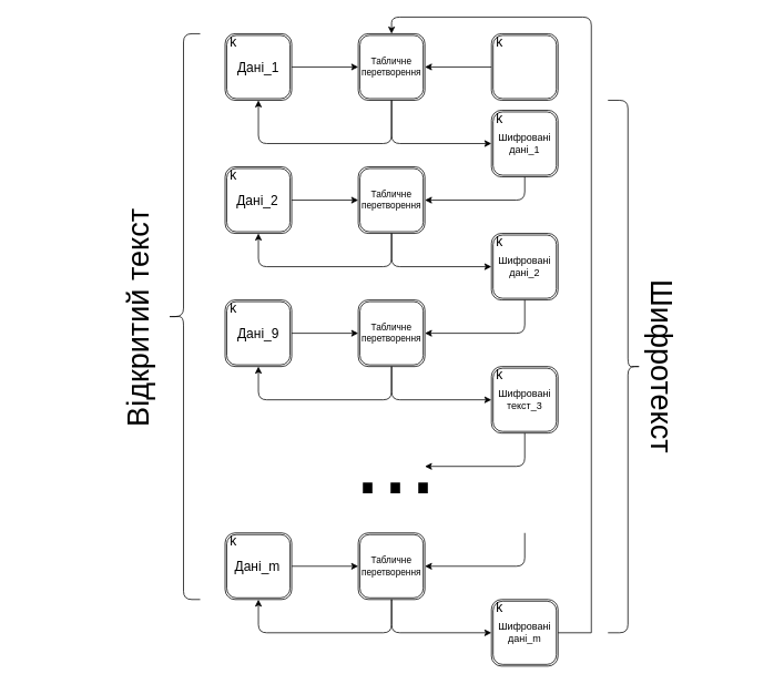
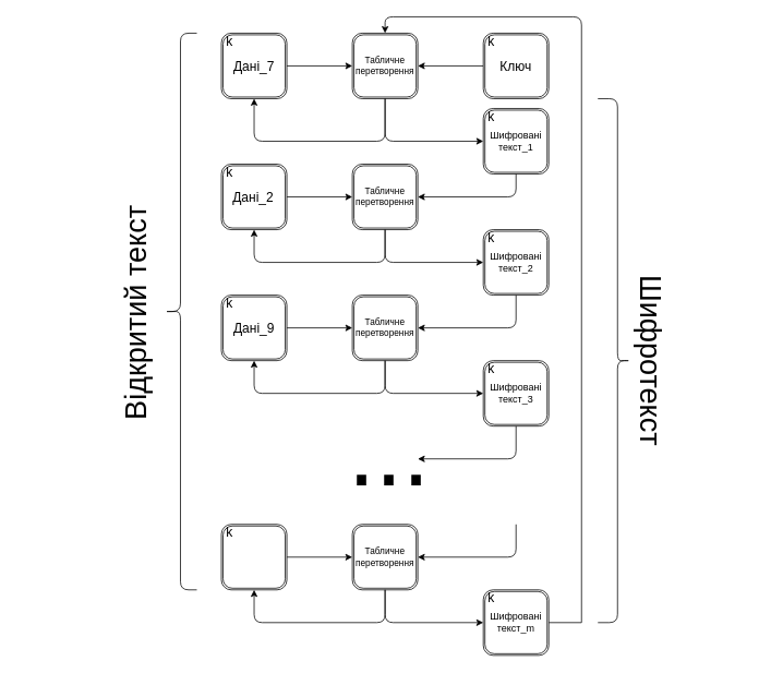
  <mxCell id="0" />
  <mxCell id="1" parent="0" />
  <mxCell id="2" value="" style="edgeStyle=orthogonalEdgeStyle;rounded=0;orthogonalLoop=1;jettySize=auto;html=1;" edge="1" parent="1" source="3" target="5"><mxGeometry relative="1" as="geometry" /></mxCell>
  <mxCell id="3" value="" style="shape=ext;double=1;rounded=1;whiteSpace=wrap;html=1;" vertex="1" parent="1"><mxGeometry x="270" y="40" width="80" height="80" as="geometry" /></mxCell>
  <mxCell id="4" value="" style="edgeStyle=orthogonalEdgeStyle;rounded=0;orthogonalLoop=1;jettySize=auto;html=1;entryX=1;entryY=0.5;entryDx=0;entryDy=0;exitX=0;exitY=0.5;exitDx=0;exitDy=0;" edge="1" parent="1" source="6" target="5"><mxGeometry relative="1" as="geometry"><mxPoint x="550" y="120" as="sourcePoint" /></mxGeometry></mxCell>
  <mxCell id="5" value="" style="shape=ext;double=1;rounded=1;whiteSpace=wrap;html=1;" vertex="1" parent="1"><mxGeometry x="430" y="40" width="80" height="80" as="geometry" /></mxCell>
  <mxCell id="6" value="" style="shape=ext;double=1;rounded=1;whiteSpace=wrap;html=1;" vertex="1" parent="1"><mxGeometry x="590" y="40" width="80" height="80" as="geometry" /></mxCell>
  <mxCell id="7" value="" style="edgeStyle=elbowEdgeStyle;elbow=horizontal;endArrow=classic;html=1;exitX=0.5;exitY=1;exitDx=0;exitDy=0;" edge="1" parent="1" source="5" target="8"><mxGeometry width="50" height="50" relative="1" as="geometry"><mxPoint x="270" y="190" as="sourcePoint" /><mxPoint x="590" y="160" as="targetPoint" /><Array as="points"><mxPoint x="470" y="172" /><mxPoint x="529" y="172" /><mxPoint x="470" y="160" /></Array></mxGeometry></mxCell>
  <mxCell id="8" value="" style="shape=ext;double=1;rounded=1;whiteSpace=wrap;html=1;" vertex="1" parent="1"><mxGeometry x="590" y="132" width="80" height="80" as="geometry" /></mxCell>
  <mxCell id="9" value="" style="edgeStyle=segmentEdgeStyle;endArrow=classic;html=1;entryX=0.5;entryY=1;entryDx=0;entryDy=0;exitX=0.5;exitY=1;exitDx=0;exitDy=0;" edge="1" parent="1" source="5" target="3"><mxGeometry width="50" height="50" relative="1" as="geometry"><mxPoint x="270" y="270" as="sourcePoint" /><mxPoint x="320" y="220" as="targetPoint" /><Array as="points"><mxPoint x="470" y="172" /><mxPoint x="310" y="172" /></Array></mxGeometry></mxCell>
  <mxCell id="10" value="" style="edgeStyle=orthogonalEdgeStyle;rounded=0;orthogonalLoop=1;jettySize=auto;html=1;" edge="1" parent="1" source="11" target="12"><mxGeometry relative="1" as="geometry" /></mxCell>
  <mxCell id="11" value="" style="shape=ext;double=1;rounded=1;whiteSpace=wrap;html=1;" vertex="1" parent="1"><mxGeometry x="270" y="200" width="80" height="80" as="geometry" /></mxCell>
  <mxCell id="12" value="" style="shape=ext;double=1;rounded=1;whiteSpace=wrap;html=1;" vertex="1" parent="1"><mxGeometry x="430" y="200" width="80" height="80" as="geometry" /></mxCell>
  <mxCell id="13" value="" style="edgeStyle=elbowEdgeStyle;elbow=horizontal;endArrow=classic;html=1;exitX=0.5;exitY=1;exitDx=0;exitDy=0;" edge="1" parent="1" source="12" target="14"><mxGeometry width="50" height="50" relative="1" as="geometry"><mxPoint x="270" y="350" as="sourcePoint" /><mxPoint x="590" y="320" as="targetPoint" /><Array as="points"><mxPoint x="470" y="320" /></Array></mxGeometry></mxCell>
  <mxCell id="14" value="" style="shape=ext;double=1;rounded=1;whiteSpace=wrap;html=1;" vertex="1" parent="1"><mxGeometry x="590" y="280" width="80" height="80" as="geometry" /></mxCell>
  <mxCell id="15" value="" style="edgeStyle=segmentEdgeStyle;endArrow=classic;html=1;entryX=0.5;entryY=1;entryDx=0;entryDy=0;exitX=0.5;exitY=1;exitDx=0;exitDy=0;" edge="1" parent="1" source="12" target="11"><mxGeometry width="50" height="50" relative="1" as="geometry"><mxPoint x="270" y="430" as="sourcePoint" /><mxPoint x="320" y="380" as="targetPoint" /><Array as="points"><mxPoint x="470" y="320" /><mxPoint x="310" y="320" /></Array></mxGeometry></mxCell>
  <mxCell id="16" value="" style="edgeStyle=segmentEdgeStyle;endArrow=classic;html=1;entryX=1;entryY=0.5;entryDx=0;entryDy=0;exitX=0.5;exitY=1;exitDx=0;exitDy=0;" edge="1" parent="1" source="8" target="12"><mxGeometry width="50" height="50" relative="1" as="geometry"><mxPoint x="270" y="430" as="sourcePoint" /><mxPoint x="320" y="380" as="targetPoint" /><Array as="points"><mxPoint x="630" y="240" /></Array></mxGeometry></mxCell>
  <mxCell id="17" value="" style="edgeStyle=orthogonalEdgeStyle;rounded=0;orthogonalLoop=1;jettySize=auto;html=1;" edge="1" parent="1" source="18" target="19"><mxGeometry relative="1" as="geometry" /></mxCell>
  <mxCell id="18" value="" style="shape=ext;double=1;rounded=1;whiteSpace=wrap;html=1;" vertex="1" parent="1"><mxGeometry x="270" y="360" width="80" height="80" as="geometry" /></mxCell>
  <mxCell id="19" value="" style="shape=ext;double=1;rounded=1;whiteSpace=wrap;html=1;" vertex="1" parent="1"><mxGeometry x="430" y="360" width="80" height="80" as="geometry" /></mxCell>
  <mxCell id="20" value="" style="edgeStyle=elbowEdgeStyle;elbow=horizontal;endArrow=classic;html=1;exitX=0.5;exitY=1;exitDx=0;exitDy=0;" edge="1" parent="1" source="19" target="21"><mxGeometry width="50" height="50" relative="1" as="geometry"><mxPoint x="270" y="510" as="sourcePoint" /><mxPoint x="590" y="480" as="targetPoint" /><Array as="points"><mxPoint x="470" y="480" /></Array></mxGeometry></mxCell>
  <mxCell id="21" value="" style="shape=ext;double=1;rounded=1;whiteSpace=wrap;html=1;" vertex="1" parent="1"><mxGeometry x="590" y="440" width="80" height="80" as="geometry" /></mxCell>
  <mxCell id="22" value="" style="edgeStyle=segmentEdgeStyle;endArrow=classic;html=1;entryX=0.5;entryY=1;entryDx=0;entryDy=0;exitX=0.5;exitY=1;exitDx=0;exitDy=0;" edge="1" parent="1" source="19" target="18"><mxGeometry width="50" height="50" relative="1" as="geometry"><mxPoint x="270" y="590" as="sourcePoint" /><mxPoint x="320" y="540" as="targetPoint" /><Array as="points"><mxPoint x="470" y="480" /><mxPoint x="310" y="480" /></Array></mxGeometry></mxCell>
  <mxCell id="23" value="" style="edgeStyle=segmentEdgeStyle;endArrow=classic;html=1;entryX=1;entryY=0.5;entryDx=0;entryDy=0;exitX=0.5;exitY=1;exitDx=0;exitDy=0;" edge="1" parent="1" target="19"><mxGeometry width="50" height="50" relative="1" as="geometry"><mxPoint x="630" y="360" as="sourcePoint" /><mxPoint x="320" y="540" as="targetPoint" /><Array as="points"><mxPoint x="630" y="400" /></Array></mxGeometry></mxCell>
  <mxCell id="24" value="" style="edgeStyle=segmentEdgeStyle;endArrow=classic;html=1;exitX=0.5;exitY=1;exitDx=0;exitDy=0;" edge="1" parent="1" source="21"><mxGeometry width="50" height="50" relative="1" as="geometry"><mxPoint x="270" y="590" as="sourcePoint" /><mxPoint x="510" y="560" as="targetPoint" /><Array as="points"><mxPoint x="630" y="560" /></Array></mxGeometry></mxCell>
  <mxCell id="25" value="..." style="text;html=1;strokeColor=none;fillColor=none;align=center;verticalAlign=middle;whiteSpace=wrap;rounded=0;fontSize=120;" vertex="1" parent="1"><mxGeometry x="390" y="520" width="170" height="60" as="geometry" /></mxCell>
  <mxCell id="26" value="" style="edgeStyle=orthogonalEdgeStyle;rounded=0;orthogonalLoop=1;jettySize=auto;html=1;" edge="1" parent="1" source="27" target="28"><mxGeometry relative="1" as="geometry" /></mxCell>
  <mxCell id="27" value="" style="shape=ext;double=1;rounded=1;whiteSpace=wrap;html=1;" vertex="1" parent="1"><mxGeometry x="270" y="640" width="80" height="80" as="geometry" /></mxCell>
  <mxCell id="28" value="" style="shape=ext;double=1;rounded=1;whiteSpace=wrap;html=1;" vertex="1" parent="1"><mxGeometry x="430" y="640" width="80" height="80" as="geometry" /></mxCell>
  <mxCell id="29" value="" style="edgeStyle=elbowEdgeStyle;elbow=horizontal;endArrow=classic;html=1;exitX=0.5;exitY=1;exitDx=0;exitDy=0;" edge="1" parent="1" source="28" target="30"><mxGeometry width="50" height="50" relative="1" as="geometry"><mxPoint x="270" y="790" as="sourcePoint" /><mxPoint x="590" y="760" as="targetPoint" /><Array as="points"><mxPoint x="470" y="760" /></Array></mxGeometry></mxCell>
  <mxCell id="30" value="" style="shape=ext;double=1;rounded=1;whiteSpace=wrap;html=1;" vertex="1" parent="1"><mxGeometry x="590" y="720" width="80" height="80" as="geometry" /></mxCell>
  <mxCell id="31" value="" style="edgeStyle=segmentEdgeStyle;endArrow=classic;html=1;entryX=0.5;entryY=1;entryDx=0;entryDy=0;exitX=0.5;exitY=1;exitDx=0;exitDy=0;" edge="1" parent="1" source="28" target="27"><mxGeometry width="50" height="50" relative="1" as="geometry"><mxPoint x="270" y="870" as="sourcePoint" /><mxPoint x="320" y="820" as="targetPoint" /><Array as="points"><mxPoint x="470" y="760" /><mxPoint x="310" y="760" /></Array></mxGeometry></mxCell>
  <mxCell id="32" value="" style="edgeStyle=segmentEdgeStyle;endArrow=classic;html=1;entryX=1;entryY=0.5;entryDx=0;entryDy=0;exitX=0.5;exitY=1;exitDx=0;exitDy=0;" edge="1" parent="1" target="28"><mxGeometry width="50" height="50" relative="1" as="geometry"><mxPoint x="630" y="640" as="sourcePoint" /><mxPoint x="320" y="820" as="targetPoint" /><Array as="points"><mxPoint x="630" y="680" /></Array></mxGeometry></mxCell>
  <mxCell id="33" value="" style="edgeStyle=elbowEdgeStyle;elbow=vertical;endArrow=classic;html=1;fontSize=120;entryX=0.5;entryY=0;entryDx=0;entryDy=0;" edge="1" parent="1" target="5"><mxGeometry width="50" height="50" relative="1" as="geometry"><mxPoint x="710" y="760" as="sourcePoint" /><mxPoint x="810" y="380" as="targetPoint" /><Array as="points"><mxPoint x="570" y="20" /><mxPoint x="710" y="230" /><mxPoint x="700" y="230" /><mxPoint x="540" y="90" /></Array></mxGeometry></mxCell>
  <mxCell id="34" value="" style="endArrow=none;html=1;fontSize=120;exitX=1;exitY=0.5;exitDx=0;exitDy=0;" edge="1" parent="1" source="30"><mxGeometry width="50" height="50" relative="1" as="geometry"><mxPoint x="270" y="830" as="sourcePoint" /><mxPoint x="710" y="760" as="targetPoint" /></mxGeometry></mxCell>
- <mxCell id="35" value="Дані_1" style="text;html=1;strokeColor=none;fillColor=none;align=center;verticalAlign=middle;whiteSpace=wrap;rounded=0;fontSize=16;" vertex="1" parent="1"><mxGeometry x="290" y="70" width="40" height="20" as="geometry" /></mxCell>
+ <mxCell id="35" value="Дані_7" style="text;html=1;strokeColor=none;fillColor=none;align=center;verticalAlign=middle;whiteSpace=wrap;rounded=0;fontSize=16;" vertex="1" parent="1"><mxGeometry x="290" y="70" width="40" height="20" as="geometry" /></mxCell>
  <mxCell id="36" value="Дані_2&lt;span style=&quot;color: rgba(0 , 0 , 0 , 0) ; font-family: monospace ; font-size: 0px ; white-space: nowrap&quot;&gt;%3CmxGraphModel%3E%3Croot%3E%3CmxCell%20id%3D%220%22%2F%3E%3CmxCell%20id%3D%221%22%20parent%3D%220%22%2F%3E%3CmxCell%20id%3D%222%22%20value%3D%22%D0%94%D0%B0%D0%BD%D1%96_1%22%20style%3D%22text%3Bhtml%3D1%3BstrokeColor%3Dnone%3BfillColor%3Dnone%3Balign%3Dcenter%3BverticalAlign%3Dmiddle%3BwhiteSpace%3Dwrap%3Brounded%3D0%3BfontSize%3D16%3B%22%20vertex%3D%221%22%20parent%3D%221%22%3E%3CmxGeometry%20x%3D%2260%22%20y%3D%2270%22%20width%3D%2240%22%20height%3D%2220%22%20as%3D%22geometry%22%2F%3E%3C%2FmxCell%3E%3C%2Froot%3E%3C%2FmxGraphModel%3E&lt;/span&gt;" style="text;html=1;strokeColor=none;fillColor=none;align=center;verticalAlign=middle;whiteSpace=wrap;rounded=0;fontSize=16;" vertex="1" parent="1"><mxGeometry x="289" y="230" width="40" height="20" as="geometry" /></mxCell>
  <mxCell id="37" value="Дані_9" style="text;html=1;strokeColor=none;fillColor=none;align=center;verticalAlign=middle;whiteSpace=wrap;rounded=0;fontSize=16;" vertex="1" parent="1"><mxGeometry x="290" y="390" width="40" height="20" as="geometry" /></mxCell>
- <mxCell id="38" value="Дані_m" style="text;html=1;strokeColor=none;fillColor=none;align=center;verticalAlign=middle;whiteSpace=wrap;rounded=0;fontSize=16;" vertex="1" parent="1"><mxGeometry x="289" y="670" width="40" height="20" as="geometry" /></mxCell>
  <mxCell id="39" value="Табличне перетворення" style="text;html=1;strokeColor=none;fillColor=none;align=center;verticalAlign=middle;whiteSpace=wrap;rounded=0;fontSize=11;" vertex="1" parent="1"><mxGeometry x="450" y="60" width="40" height="40" as="geometry" /></mxCell>
  <mxCell id="40" value="Табличне перетворення" style="text;html=1;strokeColor=none;fillColor=none;align=center;verticalAlign=middle;whiteSpace=wrap;rounded=0;fontSize=11;" vertex="1" parent="1"><mxGeometry x="450" y="220" width="40" height="40" as="geometry" /></mxCell>
  <mxCell id="41" value="Табличне перетворення" style="text;html=1;strokeColor=none;fillColor=none;align=center;verticalAlign=middle;whiteSpace=wrap;rounded=0;fontSize=11;" vertex="1" parent="1"><mxGeometry x="450" y="380" width="40" height="40" as="geometry" /></mxCell>
  <mxCell id="42" value="Табличне перетворення" style="text;html=1;strokeColor=none;fillColor=none;align=center;verticalAlign=middle;whiteSpace=wrap;rounded=0;fontSize=11;" vertex="1" parent="1"><mxGeometry x="450" y="660" width="40" height="40" as="geometry" /></mxCell>
- <mxCell id="44" value="Шифровані дані_1" style="text;html=1;strokeColor=none;fillColor=none;align=center;verticalAlign=middle;whiteSpace=wrap;rounded=0;fontSize=12;" vertex="1" parent="1"><mxGeometry x="590" y="147" width="80" height="50" as="geometry" /></mxCell>
- <mxCell id="45" value="Шифровані дані_2" style="text;html=1;strokeColor=none;fillColor=none;align=center;verticalAlign=middle;whiteSpace=wrap;rounded=0;fontSize=12;" vertex="1" parent="1"><mxGeometry x="590" y="295" width="80" height="50" as="geometry" /></mxCell>
+ <mxCell id="43" value="Ключ" style="text;html=1;strokeColor=none;fillColor=none;align=center;verticalAlign=middle;whiteSpace=wrap;rounded=0;fontSize=16;" vertex="1" parent="1"><mxGeometry x="610" y="70" width="40" height="20" as="geometry" /></mxCell>
+ <mxCell id="44" value="Шифровані текст_1" style="text;html=1;strokeColor=none;fillColor=none;align=center;verticalAlign=middle;whiteSpace=wrap;rounded=0;fontSize=12;" vertex="1" parent="1"><mxGeometry x="590" y="147" width="80" height="50" as="geometry" /></mxCell>
+ <mxCell id="45" value="Шифровані текст_2" style="text;html=1;strokeColor=none;fillColor=none;align=center;verticalAlign=middle;whiteSpace=wrap;rounded=0;fontSize=12;" vertex="1" parent="1"><mxGeometry x="590" y="295" width="80" height="50" as="geometry" /></mxCell>
  <mxCell id="46" value="Шифровані текст_3" style="text;html=1;strokeColor=none;fillColor=none;align=center;verticalAlign=middle;whiteSpace=wrap;rounded=0;fontSize=12;" vertex="1" parent="1"><mxGeometry x="590" y="455" width="80" height="50" as="geometry" /></mxCell>
- <mxCell id="47" value="Шифровані дані_m" style="text;html=1;strokeColor=none;fillColor=none;align=center;verticalAlign=middle;whiteSpace=wrap;rounded=0;fontSize=12;" vertex="1" parent="1"><mxGeometry x="590" y="735" width="80" height="50" as="geometry" /></mxCell>
+ <mxCell id="47" value="Шифровані текст_m" style="text;html=1;strokeColor=none;fillColor=none;align=center;verticalAlign=middle;whiteSpace=wrap;rounded=0;fontSize=12;" vertex="1" parent="1"><mxGeometry x="590" y="735" width="80" height="50" as="geometry" /></mxCell>
  <mxCell id="48" value="" style="shape=curlyBracket;whiteSpace=wrap;html=1;rounded=1;fillColor=#000000;fontSize=12;direction=west;size=0.4;" vertex="1" parent="1"><mxGeometry x="730" y="120" width="40" height="640" as="geometry" /></mxCell>
  <mxCell id="49" value="Шифротекст" style="text;html=1;strokeColor=none;fillColor=none;align=center;verticalAlign=middle;whiteSpace=wrap;rounded=0;fontSize=36;rotation=90;" vertex="1" parent="1"><mxGeometry x="670" y="390" width="250" height="100" as="geometry" /></mxCell>
  <mxCell id="50" value="" style="shape=curlyBracket;whiteSpace=wrap;html=1;rounded=1;fillColor=#000000;fontSize=36;" vertex="1" parent="1"><mxGeometry x="200" y="40" width="40" height="680" as="geometry" /></mxCell>
  <mxCell id="51" value="Відкритий текст" style="text;html=1;strokeColor=none;fillColor=none;align=center;verticalAlign=middle;whiteSpace=wrap;rounded=0;fontSize=36;rotation=270;" vertex="1" parent="1"><mxGeometry x="20" y="346.6" width="290" height="70" as="geometry" /></mxCell>
  <mxCell id="52" value="k" style="text;html=1;strokeColor=none;fillColor=none;align=center;verticalAlign=middle;whiteSpace=wrap;rounded=0;fontSize=16;" vertex="1" parent="1"><mxGeometry x="260" y="640" width="40" height="20" as="geometry" /></mxCell>
  <mxCell id="53" value="k" style="text;html=1;strokeColor=none;fillColor=none;align=center;verticalAlign=middle;whiteSpace=wrap;rounded=0;fontSize=16;" vertex="1" parent="1"><mxGeometry x="580" y="720" width="40" height="20" as="geometry" /></mxCell>
  <mxCell id="54" value="k" style="text;html=1;strokeColor=none;fillColor=none;align=center;verticalAlign=middle;whiteSpace=wrap;rounded=0;fontSize=16;" vertex="1" parent="1"><mxGeometry x="260" y="360" width="40" height="20" as="geometry" /></mxCell>
  <mxCell id="55" value="k" style="text;html=1;strokeColor=none;fillColor=none;align=center;verticalAlign=middle;whiteSpace=wrap;rounded=0;fontSize=16;" vertex="1" parent="1"><mxGeometry x="580" y="440" width="40" height="20" as="geometry" /></mxCell>
  <mxCell id="56" value="k" style="text;html=1;strokeColor=none;fillColor=none;align=center;verticalAlign=middle;whiteSpace=wrap;rounded=0;fontSize=16;" vertex="1" parent="1"><mxGeometry x="580" y="280" width="40" height="20" as="geometry" /></mxCell>
  <mxCell id="57" value="k" style="text;html=1;strokeColor=none;fillColor=none;align=center;verticalAlign=middle;whiteSpace=wrap;rounded=0;fontSize=16;" vertex="1" parent="1"><mxGeometry x="260" y="200" width="40" height="20" as="geometry" /></mxCell>
  <mxCell id="58" value="k" style="text;html=1;strokeColor=none;fillColor=none;align=center;verticalAlign=middle;whiteSpace=wrap;rounded=0;fontSize=16;" vertex="1" parent="1"><mxGeometry x="260" y="40" width="40" height="20" as="geometry" /></mxCell>
  <mxCell id="59" value="k" style="text;html=1;strokeColor=none;fillColor=none;align=center;verticalAlign=middle;whiteSpace=wrap;rounded=0;fontSize=16;" vertex="1" parent="1"><mxGeometry x="580" y="132" width="40" height="20" as="geometry" /></mxCell>
  <mxCell id="60" value="k" style="text;html=1;strokeColor=none;fillColor=none;align=center;verticalAlign=middle;whiteSpace=wrap;rounded=0;fontSize=16;" vertex="1" parent="1"><mxGeometry x="580" y="40" width="40" height="20" as="geometry" /></mxCell>
